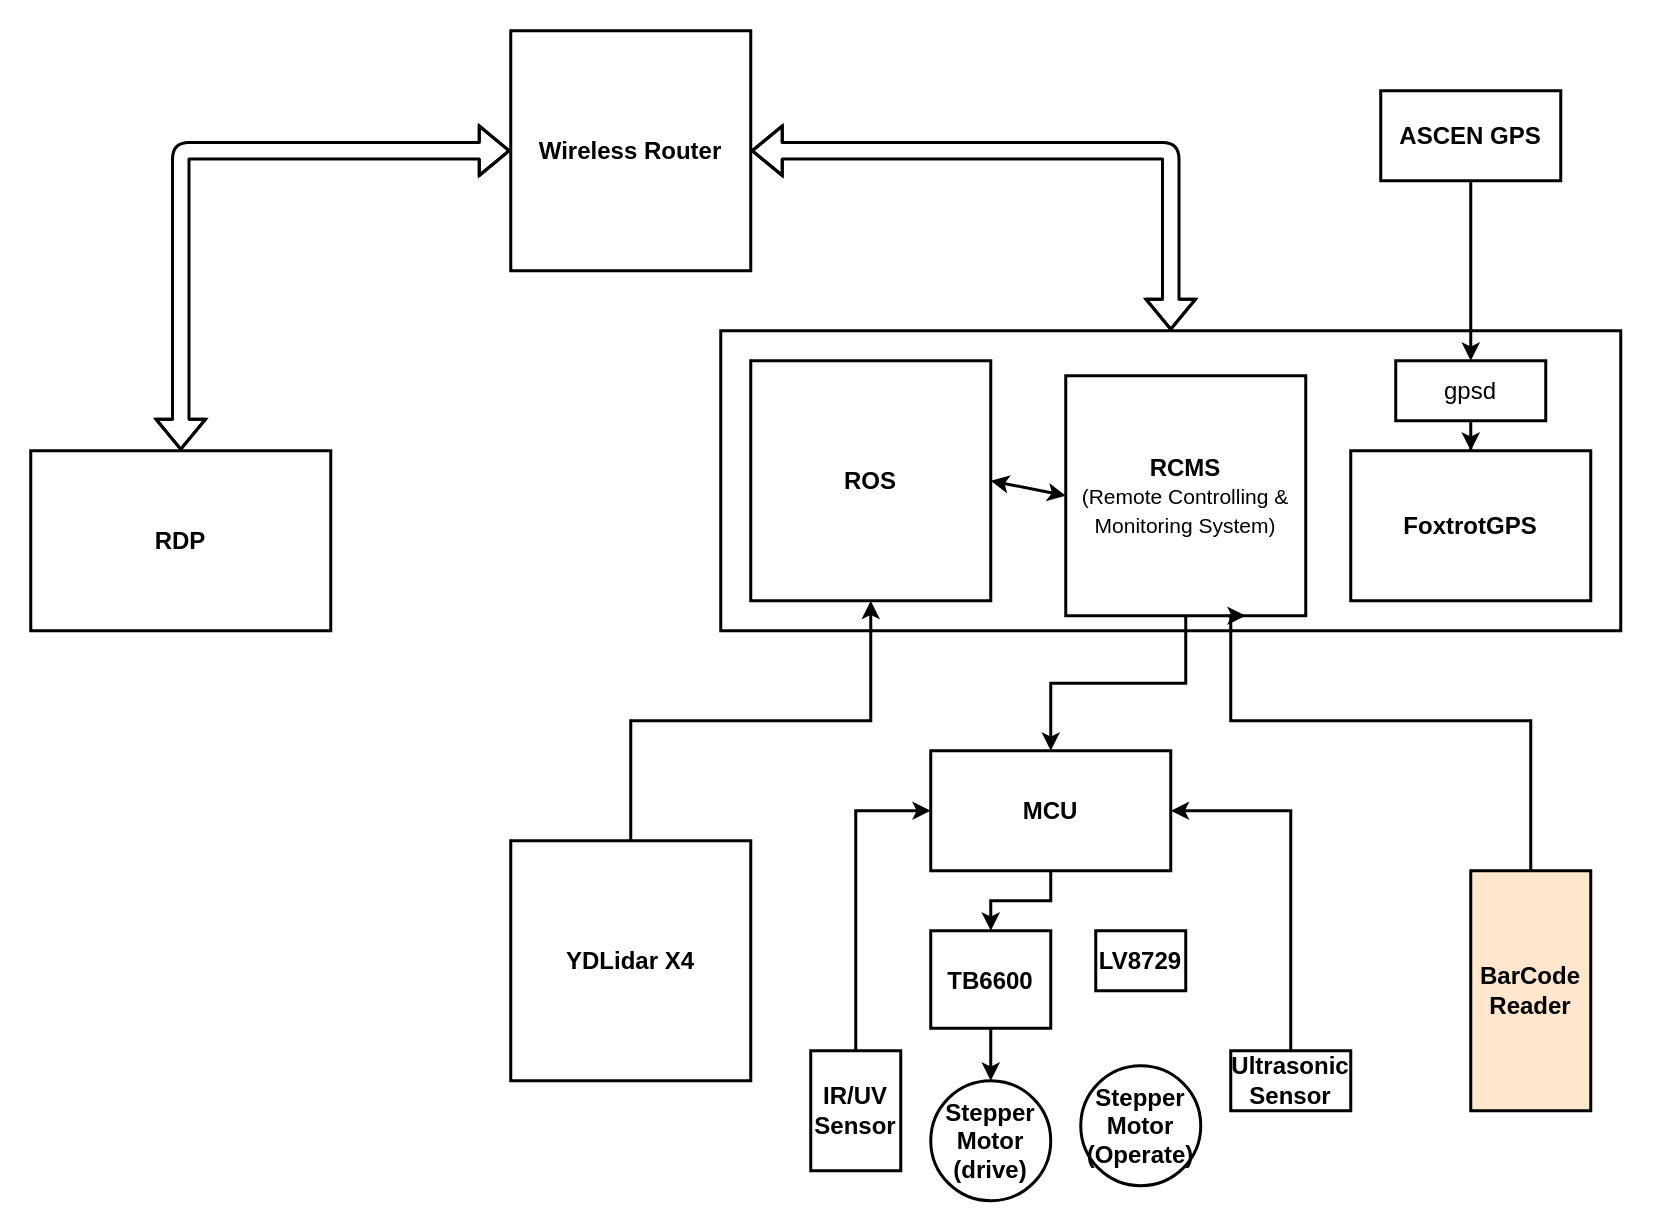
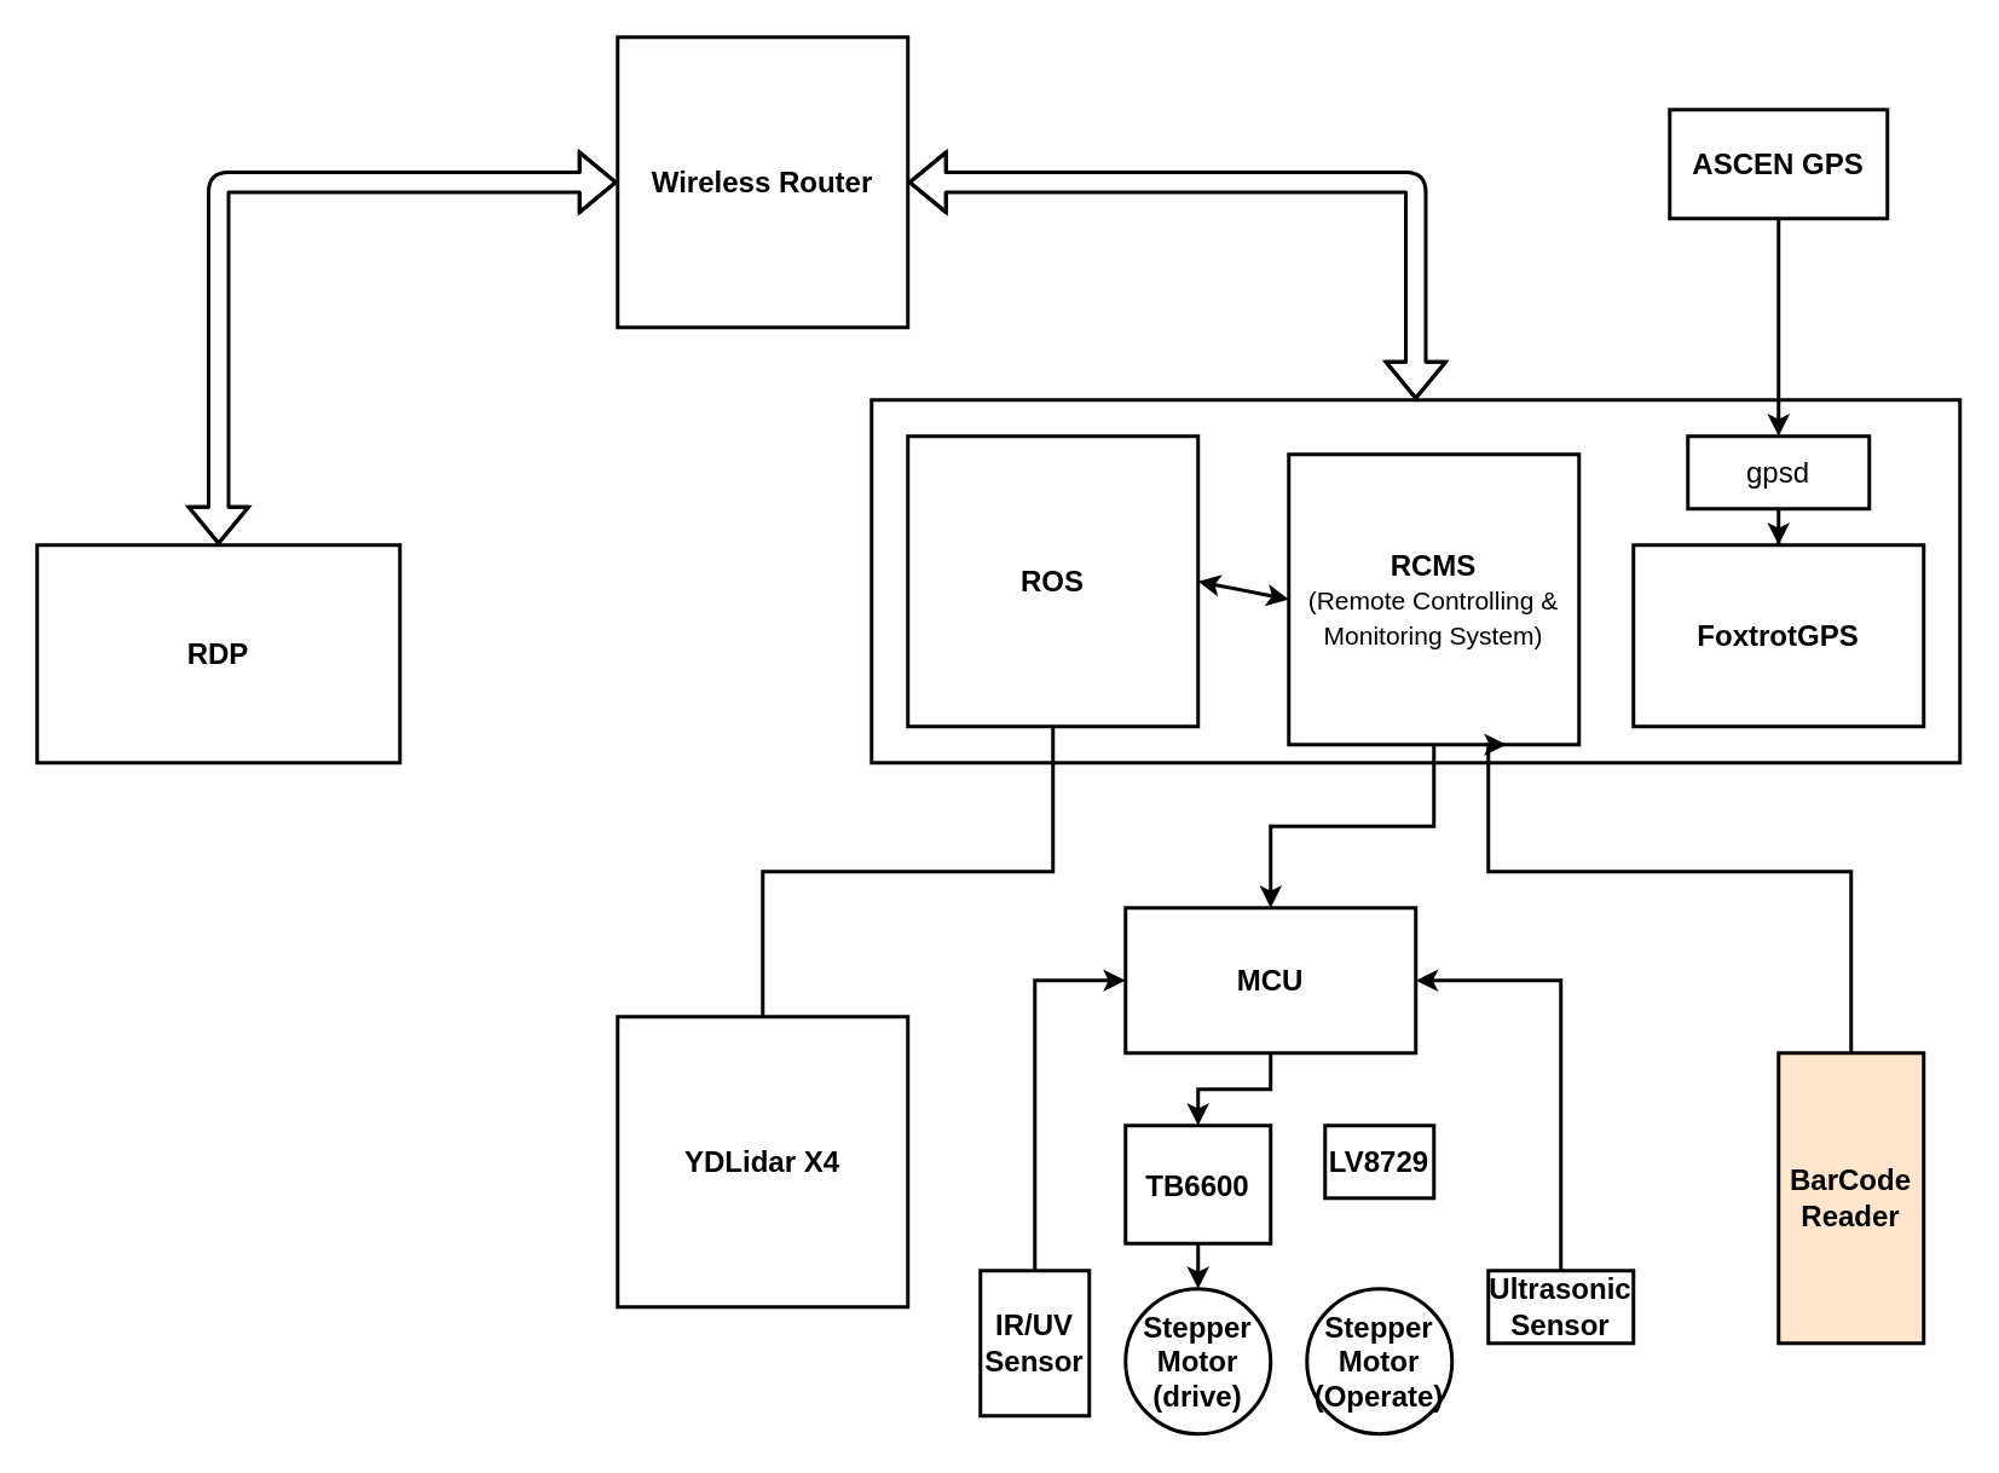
  <mxCell id="0" />
  <mxCell id="1" parent="0" />
  <mxCell id="2" value="" style="rounded=0;whiteSpace=wrap;html=1;fillColor=none;strokeWidth=2;fontSize=16;fontStyle=1" vertex="1" parent="1"><mxGeometry x="480" y="220" width="600" height="200" as="geometry" /></mxCell>
  <mxCell id="3" value="FoxtrotGPS" style="whiteSpace=wrap;html=1;strokeWidth=2;fontSize=16;fontStyle=1" vertex="1" parent="1"><mxGeometry x="900" y="300" width="160" height="100" as="geometry" /></mxCell>
  <mxCell id="4" style="edgeStyle=orthogonalEdgeStyle;rounded=0;orthogonalLoop=1;jettySize=auto;html=1;entryX=0.5;entryY=0;entryDx=0;entryDy=0;strokeWidth=2;fontSize=16;fontStyle=1" edge="1" parent="1" source="5" target="10"><mxGeometry relative="1" as="geometry" /></mxCell>
  <mxCell id="5" value="RCMS&lt;br style=&quot;font-size: 16px&quot;&gt;&lt;font style=&quot;font-size: 14px ; font-weight: normal&quot;&gt;(Remote Controlling &amp;amp; Monitoring System)&lt;/font&gt;" style="whiteSpace=wrap;html=1;strokeWidth=2;fontSize=16;fontStyle=1" vertex="1" parent="1"><mxGeometry x="710" y="250" width="160" height="160" as="geometry" /></mxCell>
  <mxCell id="6" style="edgeStyle=orthogonalEdgeStyle;rounded=0;orthogonalLoop=1;jettySize=auto;html=1;entryX=0.5;entryY=0;entryDx=0;entryDy=0;fontSize=16;strokeWidth=2;" edge="1" parent="1" source="7" target="30"><mxGeometry relative="1" as="geometry" /></mxCell>
  <mxCell id="7" value="ASCEN GPS" style="whiteSpace=wrap;html=1;strokeWidth=2;fontSize=16;fontStyle=1" vertex="1" parent="1"><mxGeometry x="920" y="60" width="120" height="60" as="geometry" /></mxCell>
  <mxCell id="8" value="Wireless Router" style="whiteSpace=wrap;html=1;strokeWidth=2;fontSize=16;fontStyle=1" vertex="1" parent="1"><mxGeometry x="340" y="20" width="160" height="160" as="geometry" /></mxCell>
  <mxCell id="9" style="edgeStyle=orthogonalEdgeStyle;rounded=0;orthogonalLoop=1;jettySize=auto;html=1;entryX=0.5;entryY=0;entryDx=0;entryDy=0;strokeWidth=2;fontSize=16;fontStyle=1" edge="1" parent="1" source="10" target="12"><mxGeometry relative="1" as="geometry" /></mxCell>
  <mxCell id="10" value="MCU" style="whiteSpace=wrap;html=1;strokeWidth=2;fontSize=16;fontStyle=1" vertex="1" parent="1"><mxGeometry x="620" y="500" width="160" height="80" as="geometry" /></mxCell>
  <mxCell id="11" style="edgeStyle=orthogonalEdgeStyle;rounded=0;orthogonalLoop=1;jettySize=auto;html=1;entryX=0.5;entryY=0;entryDx=0;entryDy=0;strokeWidth=2;fontSize=16;fontStyle=1" edge="1" parent="1" source="12" target="13"><mxGeometry relative="1" as="geometry" /></mxCell>
  <mxCell id="12" value="TB6600" style="whiteSpace=wrap;html=1;strokeWidth=2;fontSize=16;fontStyle=1" vertex="1" parent="1"><mxGeometry x="620" y="620" width="80" height="65" as="geometry" /></mxCell>
- <mxCell id="13" value="Stepper&lt;br style=&quot;font-size: 16px;&quot;&gt;Motor&lt;br style=&quot;font-size: 16px;&quot;&gt;(drive)" style="ellipse;whiteSpace=wrap;html=1;strokeWidth=2;fontSize=16;fontStyle=1" vertex="1" parent="1"><mxGeometry x="620" y="720" width="80" height="80" as="geometry" /></mxCell>
+ <mxCell id="13" value="Stepper&lt;br style=&quot;font-size: 16px;&quot;&gt;Motor&lt;br style=&quot;font-size: 16px;&quot;&gt;(drive)" style="ellipse;whiteSpace=wrap;html=1;strokeWidth=2;fontSize=16;fontStyle=1" vertex="1" parent="1"><mxGeometry x="620" y="710" width="80" height="80" as="geometry" /></mxCell>
  <mxCell id="14" style="edgeStyle=orthogonalEdgeStyle;rounded=0;orthogonalLoop=1;jettySize=auto;html=1;entryX=0;entryY=0.5;entryDx=0;entryDy=0;strokeWidth=2;fontSize=16;fontStyle=1" edge="1" parent="1" source="15" target="10"><mxGeometry relative="1" as="geometry"><Array as="points"><mxPoint x="570" y="540" /></Array></mxGeometry></mxCell>
  <mxCell id="15" value="IR/UV &lt;br style=&quot;font-size: 16px;&quot;&gt;Sensor" style="whiteSpace=wrap;html=1;strokeWidth=2;fontSize=16;fontStyle=1" vertex="1" parent="1"><mxGeometry x="540" y="700" width="60" height="80" as="geometry" /></mxCell>
  <mxCell id="16" value="ROS" style="whiteSpace=wrap;html=1;strokeWidth=2;fontSize=16;fontStyle=1" vertex="1" parent="1"><mxGeometry x="500" y="240" width="160" height="160" as="geometry" /></mxCell>
  <mxCell id="17" style="edgeStyle=orthogonalEdgeStyle;rounded=0;orthogonalLoop=1;jettySize=auto;html=1;entryX=1;entryY=0.5;entryDx=0;entryDy=0;strokeWidth=2;fontSize=16;fontStyle=1" edge="1" parent="1" source="18" target="10"><mxGeometry relative="1" as="geometry"><Array as="points"><mxPoint x="860" y="540" /></Array></mxGeometry></mxCell>
  <mxCell id="18" value="Ultrasonic&lt;br style=&quot;font-size: 16px;&quot;&gt;Sensor" style="whiteSpace=wrap;html=1;strokeWidth=2;fontSize=16;fontStyle=1" vertex="1" parent="1"><mxGeometry x="820" y="700" width="80" height="40" as="geometry" /></mxCell>
- <mxCell id="19" style="edgeStyle=orthogonalEdgeStyle;rounded=0;orthogonalLoop=1;jettySize=auto;html=1;entryX=0.5;entryY=1;entryDx=0;entryDy=0;strokeWidth=2;fontSize=16;fontStyle=1" edge="1" parent="1" source="20" target="16"><mxGeometry relative="1" as="geometry" /></mxCell>
+ <mxCell id="19" style="edgeStyle=orthogonalEdgeStyle;rounded=0;orthogonalLoop=1;jettySize=auto;html=1;entryX=0.5;entryY=1;entryDx=0;entryDy=0;strokeWidth=2;fontSize=16;fontStyle=1;endArrow=none;" edge="1" parent="1" source="20" target="16"><mxGeometry relative="1" as="geometry" /></mxCell>
  <mxCell id="20" value="YDLidar X4" style="whiteSpace=wrap;html=1;strokeWidth=2;fontSize=16;fontStyle=1" vertex="1" parent="1"><mxGeometry x="340" y="560" width="160" height="160" as="geometry" /></mxCell>
  <mxCell id="21" value="RDP" style="whiteSpace=wrap;html=1;strokeWidth=2;fontSize=16;fontStyle=1" vertex="1" parent="1"><mxGeometry x="20" y="300" width="200" height="120" as="geometry" /></mxCell>
  <mxCell id="22" value="" style="shape=flexArrow;endArrow=classic;startArrow=classic;html=1;entryX=0;entryY=0.5;entryDx=0;entryDy=0;exitX=0.5;exitY=0;exitDx=0;exitDy=0;strokeWidth=2;fontSize=16;fontStyle=1" edge="1" parent="1" source="21" target="8"><mxGeometry width="100" height="100" relative="1" as="geometry"><mxPoint x="300" y="260" as="sourcePoint" /><mxPoint x="500" y="90" as="targetPoint" /><Array as="points"><mxPoint x="120" y="100" /></Array></mxGeometry></mxCell>
  <mxCell id="23" value="" style="shape=flexArrow;endArrow=classic;startArrow=classic;html=1;exitX=1;exitY=0.5;exitDx=0;exitDy=0;entryX=0.5;entryY=0;entryDx=0;entryDy=0;strokeWidth=2;fontSize=16;fontStyle=1" edge="1" parent="1" source="8" target="2"><mxGeometry width="100" height="100" relative="1" as="geometry"><mxPoint x="970" y="170" as="sourcePoint" /><mxPoint x="1070" y="70" as="targetPoint" /><Array as="points"><mxPoint x="780" y="100" /></Array></mxGeometry></mxCell>
  <mxCell id="24" style="edgeStyle=orthogonalEdgeStyle;rounded=0;orthogonalLoop=1;jettySize=auto;html=1;entryX=0.75;entryY=1;entryDx=0;entryDy=0;strokeWidth=2;fontSize=16;fontStyle=1" edge="1" parent="1" source="25" target="5"><mxGeometry relative="1" as="geometry"><Array as="points"><mxPoint x="1020" y="630" /><mxPoint x="1020" y="480" /><mxPoint x="820" y="480" /></Array></mxGeometry></mxCell>
  <mxCell id="25" value="BarCode Reader" style="whiteSpace=wrap;html=1;strokeWidth=2;fontSize=16;fontStyle=1;fillColor=#ffe6cc;" vertex="1" parent="1"><mxGeometry x="980" y="580" width="80" height="160" as="geometry" /></mxCell>
  <mxCell id="26" value="&lt;font style=&quot;font-size: 16px;&quot;&gt;LV8729&lt;/font&gt;" style="whiteSpace=wrap;html=1;strokeWidth=2;fontSize=16;fontStyle=1" vertex="1" parent="1"><mxGeometry x="730" y="620" width="60" height="40" as="geometry" /></mxCell>
  <mxCell id="27" value="Stepper&lt;br style=&quot;font-size: 16px;&quot;&gt;Motor&lt;br style=&quot;font-size: 16px;&quot;&gt;(Operate)" style="ellipse;whiteSpace=wrap;html=1;strokeWidth=2;fontSize=16;fontStyle=1" vertex="1" parent="1"><mxGeometry x="720" y="710" width="80" height="80" as="geometry" /></mxCell>
  <mxCell id="28" value="" style="endArrow=classic;startArrow=classic;html=1;entryX=0;entryY=0.5;entryDx=0;entryDy=0;exitX=1;exitY=0.5;exitDx=0;exitDy=0;strokeWidth=2;fontSize=16;fontStyle=1" edge="1" parent="1" source="16" target="5"><mxGeometry width="50" height="50" relative="1" as="geometry"><mxPoint x="350" y="390" as="sourcePoint" /><mxPoint x="400" y="340" as="targetPoint" /></mxGeometry></mxCell>
  <mxCell id="29" style="edgeStyle=orthogonalEdgeStyle;rounded=0;orthogonalLoop=1;jettySize=auto;html=1;entryX=0.5;entryY=0;entryDx=0;entryDy=0;fontSize=16;strokeWidth=2;" edge="1" parent="1" source="30" target="3"><mxGeometry relative="1" as="geometry" /></mxCell>
  <mxCell id="30" value="gpsd" style="whiteSpace=wrap;html=1;fontSize=16;strokeWidth=2;" vertex="1" parent="1"><mxGeometry x="930" y="240" width="100" height="40" as="geometry" /></mxCell>
